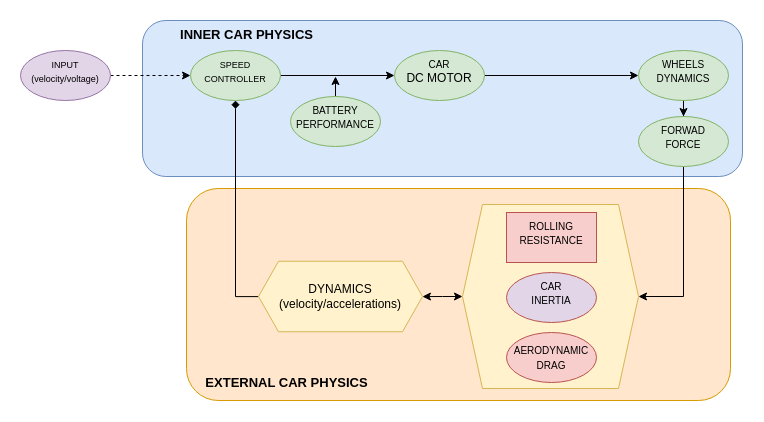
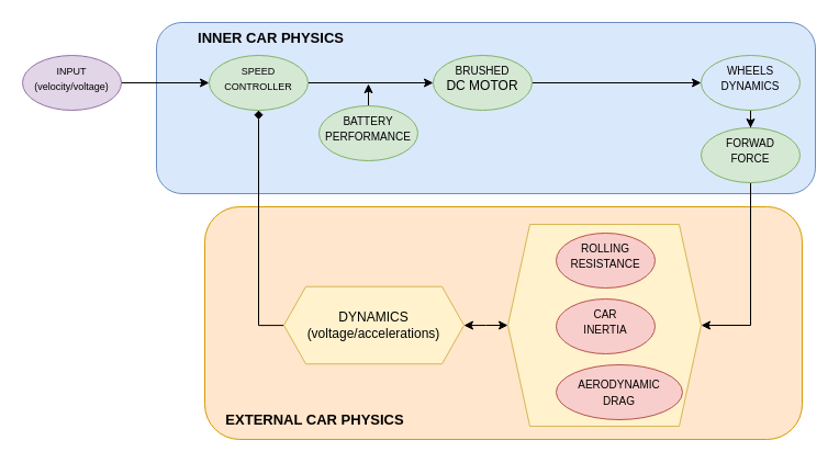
  <mxCell id="0" />
  <mxCell id="1" parent="0" />
  <mxCell id="2" value="" style="rounded=1;whiteSpace=wrap;html=1;fillColor=#ffe6cc;strokeColor=#d79b00;" vertex="1" parent="1"><mxGeometry x="186" y="188" width="544" height="212" as="geometry" /></mxCell>
  <mxCell id="3" value="" style="rounded=1;whiteSpace=wrap;html=1;noLabel=0;movableLabel=0;labelPadding=0;fillColor=#dae8fc;strokeColor=#6c8ebf;" vertex="1" parent="1"><mxGeometry x="142" y="20" width="600" height="156" as="geometry" /></mxCell>
- <mxCell id="4" value="" style="edgeStyle=orthogonalEdgeStyle;rounded=0;orthogonalLoop=1;jettySize=auto;html=1;dashed=1;" edge="1" parent="1" source="5" target="7"><mxGeometry relative="1" as="geometry" /></mxCell>
+ <mxCell id="4" value="" style="edgeStyle=orthogonalEdgeStyle;rounded=0;orthogonalLoop=1;jettySize=auto;html=1;" edge="1" parent="1" source="5" target="7"><mxGeometry relative="1" as="geometry" /></mxCell>
  <mxCell id="5" value="&lt;font style=&quot;font-size: 9px&quot;&gt;INPUT&lt;br&gt;(velocity/voltage)&lt;/font&gt;" style="ellipse;whiteSpace=wrap;html=1;verticalAlign=top;fillColor=#e1d5e7;strokeColor=#9673a6;" vertex="1" parent="1"><mxGeometry x="20" y="50" width="90" height="50" as="geometry" /></mxCell>
  <mxCell id="6" value="" style="edgeStyle=orthogonalEdgeStyle;rounded=0;orthogonalLoop=1;jettySize=auto;html=1;" edge="1" parent="1" source="7" target="9"><mxGeometry relative="1" as="geometry" /></mxCell>
  <mxCell id="7" value="&lt;font style=&quot;font-size: 9px&quot;&gt;SPEED&lt;br&gt;CONTROLLER&lt;/font&gt;" style="ellipse;whiteSpace=wrap;html=1;verticalAlign=top;fillColor=#d5e8d4;strokeColor=#82b366;" vertex="1" parent="1"><mxGeometry x="190" y="50" width="90" height="50" as="geometry" /></mxCell>
  <mxCell id="8" value="" style="edgeStyle=orthogonalEdgeStyle;rounded=0;orthogonalLoop=1;jettySize=auto;html=1;" edge="1" parent="1" source="9" target="11"><mxGeometry relative="1" as="geometry" /></mxCell>
- <mxCell id="9" value="&lt;font size=&quot;1&quot;&gt;CAR&lt;br&gt;&lt;/font&gt;DC MOTOR" style="ellipse;whiteSpace=wrap;html=1;verticalAlign=top;fillColor=#d5e8d4;strokeColor=#82b366;" vertex="1" parent="1"><mxGeometry x="394" y="50" width="90" height="50" as="geometry" /></mxCell>
+ <mxCell id="9" value="&lt;font size=&quot;1&quot;&gt;BRUSHED&lt;br&gt;&lt;/font&gt;DC MOTOR" style="ellipse;whiteSpace=wrap;html=1;verticalAlign=top;fillColor=#d5e8d4;strokeColor=#82b366;" vertex="1" parent="1"><mxGeometry x="394" y="50" width="90" height="50" as="geometry" /></mxCell>
  <mxCell id="10" value="" style="edgeStyle=orthogonalEdgeStyle;rounded=0;orthogonalLoop=1;jettySize=auto;html=1;" edge="1" parent="1" source="11" target="13"><mxGeometry relative="1" as="geometry" /></mxCell>
- <mxCell id="11" value="&lt;font size=&quot;1&quot;&gt;WHEELS&lt;br&gt;DYNAMICS&lt;br&gt;&lt;/font&gt;" style="ellipse;whiteSpace=wrap;html=1;verticalAlign=top;fillColor=#d5e8d4;strokeColor=#82b366;" vertex="1" parent="1"><mxGeometry x="638" y="50" width="90" height="50" as="geometry" /></mxCell>
+ <mxCell id="11" value="&lt;font size=&quot;1&quot;&gt;WHEELS&lt;br&gt;DYNAMICS&lt;br&gt;&lt;/font&gt;" style="ellipse;whiteSpace=wrap;html=1;verticalAlign=top;fillColor=#dae8fc;strokeColor=#82b366;" vertex="1" parent="1"><mxGeometry x="638" y="50" width="90" height="50" as="geometry" /></mxCell>
  <mxCell id="12" style="edgeStyle=orthogonalEdgeStyle;rounded=0;orthogonalLoop=1;jettySize=auto;html=1;entryX=1;entryY=0.5;entryDx=0;entryDy=0;startArrow=none;startFill=0;" edge="1" parent="1" source="13" target="18"><mxGeometry relative="1" as="geometry"><Array as="points"><mxPoint x="683" y="296" /></Array></mxGeometry></mxCell>
  <mxCell id="13" value="&lt;font size=&quot;1&quot;&gt;FORWAD&lt;br&gt;FORCE&lt;br&gt;&lt;/font&gt;" style="ellipse;whiteSpace=wrap;html=1;verticalAlign=top;fillColor=#d5e8d4;strokeColor=#82b366;" vertex="1" parent="1"><mxGeometry x="638" y="116" width="90" height="50" as="geometry" /></mxCell>
  <mxCell id="14" style="edgeStyle=orthogonalEdgeStyle;rounded=0;orthogonalLoop=1;jettySize=auto;html=1;" edge="1" parent="1" source="15"><mxGeometry relative="1" as="geometry"><mxPoint x="335" y="76" as="targetPoint" /><Array as="points"><mxPoint x="335" y="80" /></Array></mxGeometry></mxCell>
  <mxCell id="15" value="&lt;font size=&quot;1&quot;&gt;BATTERY&lt;br&gt;PERFORMANCE&lt;br&gt;&lt;/font&gt;" style="ellipse;whiteSpace=wrap;html=1;verticalAlign=top;fillColor=#d5e8d4;strokeColor=#82b366;" vertex="1" parent="1"><mxGeometry x="290" y="96" width="90" height="50" as="geometry" /></mxCell>
  <mxCell id="16" value="&lt;b&gt;&lt;font style=&quot;font-size: 13px&quot;&gt;INNER CAR PHYSICS&lt;/font&gt;&lt;/b&gt;" style="text;html=1;align=center;verticalAlign=middle;resizable=0;points=[];autosize=1;strokeColor=none;" vertex="1" parent="1"><mxGeometry x="172" y="24" width="148" height="20" as="geometry" /></mxCell>
  <mxCell id="17" value="" style="group;" vertex="1" connectable="0" parent="1"><mxGeometry x="462" y="204" width="176" height="184" as="geometry" /></mxCell>
  <mxCell id="18" value="" style="shape=hexagon;perimeter=hexagonPerimeter2;whiteSpace=wrap;html=1;fixedSize=1;fillColor=#fff2cc;strokeColor=#d6b656;" vertex="1" parent="17"><mxGeometry width="176" height="184" as="geometry" /></mxCell>
- <mxCell id="19" value="&lt;font size=&quot;1&quot;&gt;ROLLING&lt;br&gt;RESISTANCE&lt;br&gt;&lt;/font&gt;" style="whiteSpace=wrap;html=1;verticalAlign=top;fillColor=#f8cecc;strokeColor=#b85450;rounded=0;" vertex="1" parent="17"><mxGeometry x="44" y="8" width="90" height="50" as="geometry" /></mxCell>
- <mxCell id="20" value="&lt;font size=&quot;1&quot;&gt;CAR&lt;br&gt;INERTIA&lt;br&gt;&lt;/font&gt;" style="ellipse;whiteSpace=wrap;html=1;verticalAlign=top;fillColor=#e1d5e7;strokeColor=#b85450;" vertex="1" parent="17"><mxGeometry x="44" y="68" width="90" height="50" as="geometry" /></mxCell>
- <mxCell id="21" value="&lt;font size=&quot;1&quot;&gt;AERODYNAMIC&lt;br&gt;DRAG&lt;br&gt;&lt;/font&gt;" style="ellipse;whiteSpace=wrap;html=1;verticalAlign=middle;fillColor=#f8cecc;strokeColor=#b85450;" vertex="1" parent="17"><mxGeometry x="44" y="128" width="90" height="50" as="geometry" /></mxCell>
+ <mxCell id="19" value="&lt;font size=&quot;1&quot;&gt;ROLLING&lt;br&gt;RESISTANCE&lt;br&gt;&lt;/font&gt;" style="ellipse;whiteSpace=wrap;html=1;verticalAlign=top;fillColor=#f8cecc;strokeColor=#b85450;" vertex="1" parent="17"><mxGeometry x="44" y="8" width="90" height="50" as="geometry" /></mxCell>
+ <mxCell id="20" value="&lt;font size=&quot;1&quot;&gt;CAR&lt;br&gt;INERTIA&lt;br&gt;&lt;/font&gt;" style="ellipse;whiteSpace=wrap;html=1;verticalAlign=top;fillColor=#f8cecc;strokeColor=#b85450;" vertex="1" parent="17"><mxGeometry x="44" y="68" width="90" height="50" as="geometry" /></mxCell>
+ <mxCell id="21" value="&lt;font size=&quot;1&quot;&gt;AERODYNAMIC&lt;br&gt;DRAG&lt;br&gt;&lt;/font&gt;" style="ellipse;whiteSpace=wrap;html=1;verticalAlign=middle;fillColor=#f8cecc;strokeColor=#b85450;" vertex="1" parent="17"><mxGeometry x="44" y="128" width="115" height="50" as="geometry" /></mxCell>
  <mxCell id="22" style="edgeStyle=orthogonalEdgeStyle;rounded=0;orthogonalLoop=1;jettySize=auto;html=1;entryX=0.5;entryY=1;entryDx=0;entryDy=0;startArrow=none;startFill=0;endArrow=diamond;" edge="1" parent="1" source="23" target="7"><mxGeometry relative="1" as="geometry"><Array as="points"><mxPoint x="235" y="296" /></Array></mxGeometry></mxCell>
- <mxCell id="23" value="DYNAMICS&lt;br&gt;(velocity/accelerations)" style="shape=hexagon;perimeter=hexagonPerimeter2;whiteSpace=wrap;html=1;fixedSize=1;fillColor=#fff2cc;strokeColor=#d6b656;" vertex="1" parent="1"><mxGeometry x="258" y="260.75" width="164" height="70.5" as="geometry" /></mxCell>
+ <mxCell id="23" value="DYNAMICS&lt;br&gt;(voltage/accelerations)" style="shape=hexagon;perimeter=hexagonPerimeter2;whiteSpace=wrap;html=1;fixedSize=1;fillColor=#fff2cc;strokeColor=#d6b656;" vertex="1" parent="1"><mxGeometry x="258" y="260.75" width="164" height="70.5" as="geometry" /></mxCell>
  <mxCell id="24" value="" style="edgeStyle=orthogonalEdgeStyle;rounded=0;orthogonalLoop=1;jettySize=auto;html=1;startArrow=classic;startFill=1;" edge="1" parent="1" source="18" target="23"><mxGeometry relative="1" as="geometry" /></mxCell>
  <mxCell id="25" value="&lt;b&gt;&lt;font style=&quot;font-size: 13px&quot;&gt;EXTERNAL CAR PHYSICS&lt;/font&gt;&lt;/b&gt;" style="text;html=1;align=center;verticalAlign=middle;resizable=0;points=[];autosize=1;strokeColor=none;" vertex="1" parent="1"><mxGeometry x="198" y="372" width="176" height="20" as="geometry" /></mxCell>
